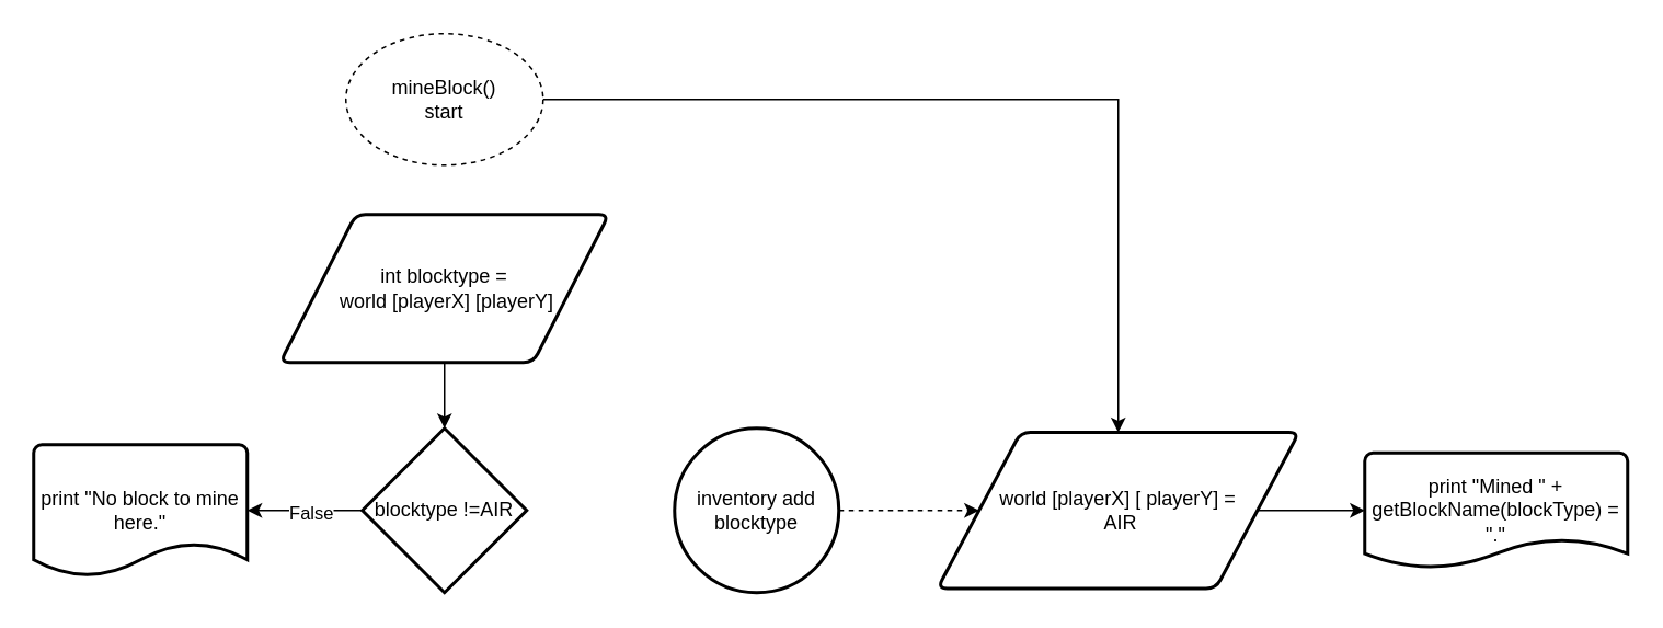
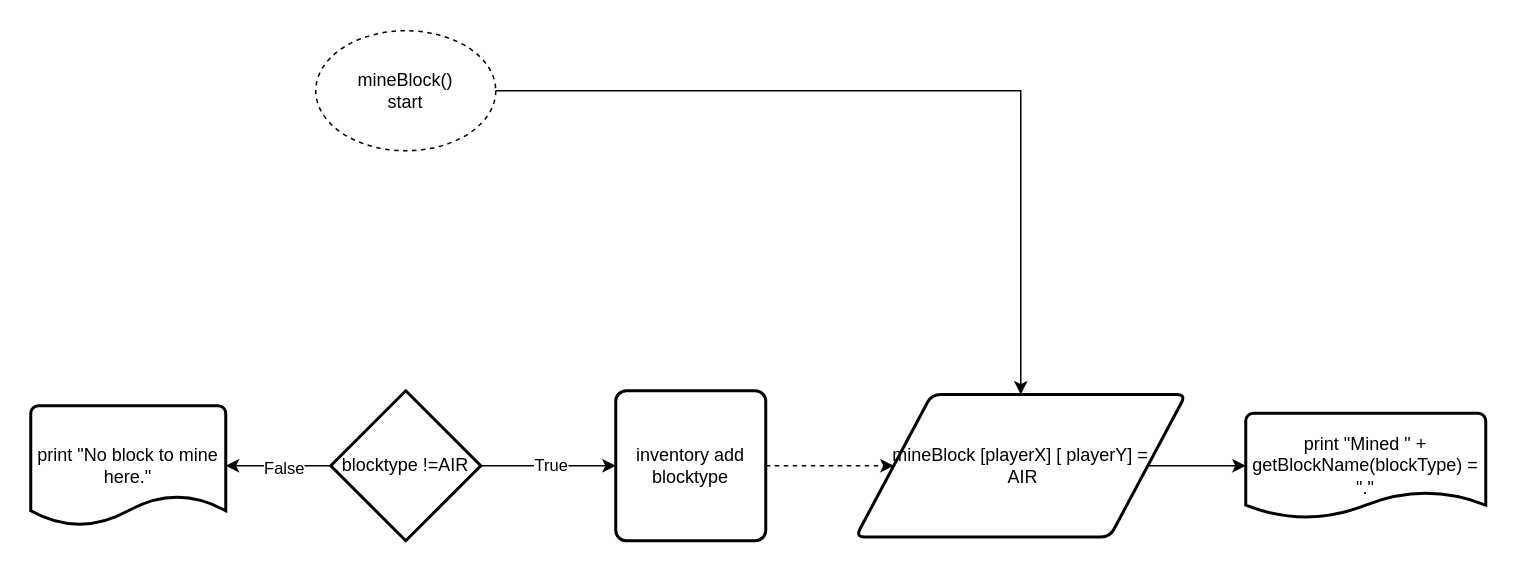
  <mxCell id="0" />
  <mxCell id="1" parent="0" />
  <mxCell id="2" value="" style="edgeStyle=orthogonalEdgeStyle;rounded=0;orthogonalLoop=1;jettySize=auto;html=1;" edge="1" parent="1" source="3" target="14"><mxGeometry relative="1" as="geometry" /></mxCell>
  <mxCell id="3" value="mineBlock()&lt;br&gt;start" style="ellipse;whiteSpace=wrap;html=1;dashed=1;" vertex="1" parent="1"><mxGeometry x="210" y="20" width="120" height="80" as="geometry" /></mxCell>
- <mxCell id="4" value="" style="edgeStyle=orthogonalEdgeStyle;rounded=0;orthogonalLoop=1;jettySize=auto;html=1;" edge="1" parent="1" source="5" target="10"><mxGeometry relative="1" as="geometry" /></mxCell>
- <mxCell id="5" value="int blocktype =&lt;br&gt;&amp;nbsp;world [playerX] [playerY]" style="shape=parallelogram;html=1;strokeWidth=2;perimeter=parallelogramPerimeter;whiteSpace=wrap;rounded=1;arcSize=12;size=0.23;" vertex="1" parent="1"><mxGeometry x="170" y="130" width="200" height="90" as="geometry" /></mxCell>
  <mxCell id="6" value="" style="edgeStyle=orthogonalEdgeStyle;rounded=0;orthogonalLoop=1;jettySize=auto;html=1;" edge="1" parent="1" source="10" target="16"><mxGeometry relative="1" as="geometry" /></mxCell>
  <mxCell id="7" value="False" style="edgeLabel;html=1;align=center;verticalAlign=middle;resizable=0;points=[];" connectable="0" vertex="1" parent="6"><mxGeometry x="-0.086" y="1" relative="1" as="geometry"><mxPoint as="offset" /></mxGeometry></mxCell>
+ <mxCell id="8" value="" style="edgeStyle=orthogonalEdgeStyle;rounded=0;orthogonalLoop=1;jettySize=auto;html=1;" edge="1" parent="1" source="10" target="12"><mxGeometry relative="1" as="geometry" /></mxCell>
+ <mxCell id="9" value="True" style="edgeLabel;html=1;align=center;verticalAlign=middle;resizable=0;points=[];" connectable="0" vertex="1" parent="8"><mxGeometry x="0.022" y="1" relative="1" as="geometry"><mxPoint as="offset" /></mxGeometry></mxCell>
  <mxCell id="10" value="blocktype !=AIR" style="strokeWidth=2;html=1;shape=mxgraph.flowchart.decision;whiteSpace=wrap;" vertex="1" parent="1"><mxGeometry x="220" y="260" width="100" height="100" as="geometry" /></mxCell>
  <mxCell id="11" value="" style="edgeStyle=orthogonalEdgeStyle;rounded=0;orthogonalLoop=1;jettySize=auto;html=1;dashed=1;" edge="1" parent="1" source="12" target="14"><mxGeometry relative="1" as="geometry" /></mxCell>
- <mxCell id="12" value="inventory add blocktype" style="ellipse;whiteSpace=wrap;html=1;absoluteArcSize=1;arcSize=14;strokeWidth=2;" vertex="1" parent="1"><mxGeometry x="410" y="260" width="100" height="100" as="geometry" /></mxCell>
+ <mxCell id="12" value="inventory add blocktype" style="rounded=1;whiteSpace=wrap;html=1;absoluteArcSize=1;arcSize=14;strokeWidth=2;" vertex="1" parent="1"><mxGeometry x="410" y="260" width="100" height="100" as="geometry" /></mxCell>
  <mxCell id="13" value="" style="edgeStyle=orthogonalEdgeStyle;rounded=0;orthogonalLoop=1;jettySize=auto;html=1;" edge="1" parent="1" source="14" target="15"><mxGeometry relative="1" as="geometry" /></mxCell>
- <mxCell id="14" value="world [playerX] [ playerY] =&lt;br&gt;&amp;nbsp;AIR" style="shape=parallelogram;html=1;strokeWidth=2;perimeter=parallelogramPerimeter;whiteSpace=wrap;rounded=1;arcSize=12;size=0.23;" vertex="1" parent="1"><mxGeometry x="570" y="262.5" width="220" height="95" as="geometry" /></mxCell>
+ <mxCell id="14" value="mineBlock [playerX] [ playerY] =&lt;br&gt;&amp;nbsp;AIR" style="shape=parallelogram;html=1;strokeWidth=2;perimeter=parallelogramPerimeter;whiteSpace=wrap;rounded=1;arcSize=12;size=0.23;" vertex="1" parent="1"><mxGeometry x="570" y="262.5" width="220" height="95" as="geometry" /></mxCell>
  <mxCell id="15" value="print &quot;Mined &quot; + getBlockName(blockType) = &quot;.&quot;" style="strokeWidth=2;html=1;shape=mxgraph.flowchart.document2;whiteSpace=wrap;size=0.25;" vertex="1" parent="1"><mxGeometry x="830" y="275" width="160" height="70" as="geometry" /></mxCell>
  <mxCell id="16" value="print &quot;No block to mine here.&quot;" style="strokeWidth=2;html=1;shape=mxgraph.flowchart.document2;whiteSpace=wrap;size=0.25;" vertex="1" parent="1"><mxGeometry x="20" y="270" width="130" height="80" as="geometry" /></mxCell>
